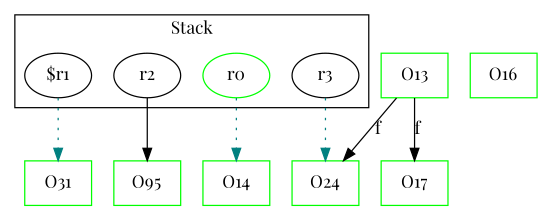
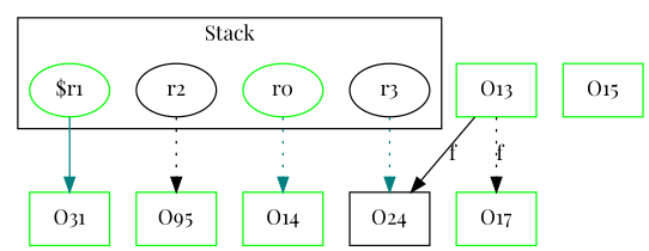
  digraph {
    fontname="Playfair Display"
    rankDir=LR
    node [color=green fontname="Playfair Display" shape=box]
    edge [color=teal fontname="Playfair Display" style=solid]
-   "$r1" [color=black shape=""]
+   "$r1" [shape=""]
    r2 [color="" shape=""]
    r0 [shape=""]
    r3 [color="" shape=""]
    O31
    n6 [label=O95]
    O14
-   O24
+   O24 [color=black]
    O13
    O17
-   O16
+   O16 [label=O15]
    subgraph cluster_1 {
      label=Stack
      "$r1"
      r2
      r0
      r3
    }
-   "$r1" -> O31 [style=dotted]
-   r2 -> n6 [color=black]
+   "$r1" -> O31
+   r2 -> n6 [color=black style=dotted]
    r0 -> O14 [style=dotted]
    r3 -> O24 [style=dotted]
    O13 -> O24 [color=black label=f weight=0.2]
-   O13 -> O17 [color=black label=f weight=0.2]
+   O13 -> O17 [color=black label=f style=dotted weight=0.2]
  }
